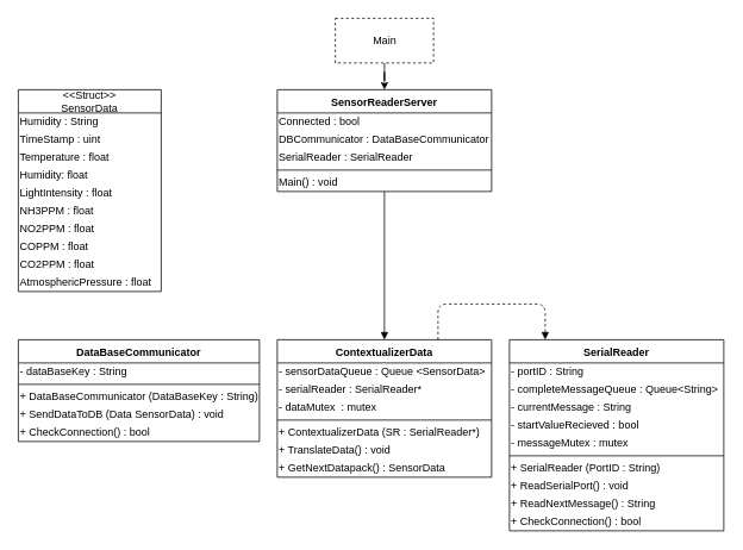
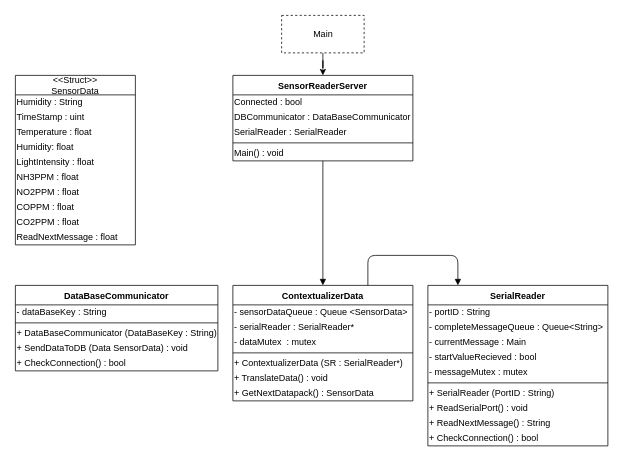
  <mxCell id="0" />
  <mxCell id="1" parent="0" />
  <mxCell id="2" value="&lt;&lt;Struct&gt;&gt;&#10;SensorData" style="swimlane;fontStyle=0;childLayout=stackLayout;horizontal=1;startSize=26;fillColor=none;horizontalStack=0;resizeParent=1;resizeParentMax=0;resizeLast=0;collapsible=1;marginBottom=0;" vertex="1" parent="1"><mxGeometry x="20" y="100" width="160" height="226" as="geometry" /></mxCell>
  <mxCell id="3" value="Humidity : String" style="text;html=1;align=left;verticalAlign=middle;resizable=0;points=[];autosize=1;strokeColor=none;fillColor=none;" vertex="1" parent="2"><mxGeometry y="26" width="160" height="20" as="geometry" /></mxCell>
  <mxCell id="4" value="TimeStamp : uint" style="text;html=1;align=left;verticalAlign=middle;resizable=0;points=[];autosize=1;strokeColor=none;fillColor=none;" vertex="1" parent="2"><mxGeometry y="46" width="160" height="20" as="geometry" /></mxCell>
  <mxCell id="5" value="Temperature : float" style="text;html=1;align=left;verticalAlign=middle;resizable=0;points=[];autosize=1;strokeColor=none;fillColor=none;" vertex="1" parent="2"><mxGeometry y="66" width="160" height="20" as="geometry" /></mxCell>
  <mxCell id="6" value="Humidity: float" style="text;html=1;align=left;verticalAlign=middle;resizable=0;points=[];autosize=1;strokeColor=none;fillColor=none;" vertex="1" parent="2"><mxGeometry y="86" width="160" height="20" as="geometry" /></mxCell>
  <mxCell id="7" value="LightIntensity : float" style="text;html=1;align=left;verticalAlign=middle;resizable=0;points=[];autosize=1;strokeColor=none;fillColor=none;" vertex="1" parent="2"><mxGeometry y="106" width="160" height="20" as="geometry" /></mxCell>
  <mxCell id="8" value="NH3PPM : float" style="text;html=1;align=left;verticalAlign=middle;resizable=0;points=[];autosize=1;strokeColor=none;fillColor=none;" vertex="1" parent="2"><mxGeometry y="126" width="160" height="20" as="geometry" /></mxCell>
  <mxCell id="9" value="&lt;div&gt;&lt;span&gt;NO2PPM : float&lt;/span&gt;&lt;/div&gt;" style="text;html=1;align=left;verticalAlign=middle;resizable=0;points=[];autosize=1;strokeColor=none;fillColor=none;" vertex="1" parent="2"><mxGeometry y="146" width="160" height="20" as="geometry" /></mxCell>
  <mxCell id="10" value="COPPM : float" style="text;html=1;align=left;verticalAlign=middle;resizable=0;points=[];autosize=1;strokeColor=none;fillColor=none;" vertex="1" parent="2"><mxGeometry y="166" width="160" height="20" as="geometry" /></mxCell>
  <mxCell id="11" value="CO2PPM : float" style="text;html=1;align=left;verticalAlign=middle;resizable=0;points=[];autosize=1;strokeColor=none;fillColor=none;" vertex="1" parent="2"><mxGeometry y="186" width="160" height="20" as="geometry" /></mxCell>
- <mxCell id="12" value="AtmosphericPressure : float" style="text;html=1;align=left;verticalAlign=middle;resizable=0;points=[];autosize=1;strokeColor=none;fillColor=none;" vertex="1" parent="2"><mxGeometry y="206" width="160" height="20" as="geometry" /></mxCell>
+ <mxCell id="12" value="ReadNextMessage : float" style="text;html=1;align=left;verticalAlign=middle;resizable=0;points=[];autosize=1;strokeColor=none;fillColor=none;" vertex="1" parent="2"><mxGeometry y="206" width="160" height="20" as="geometry" /></mxCell>
  <mxCell id="13" value="DataBaseCommunicator" style="swimlane;fontStyle=1;align=center;verticalAlign=top;childLayout=stackLayout;horizontal=1;startSize=26;horizontalStack=0;resizeParent=1;resizeParentMax=0;resizeLast=0;collapsible=1;marginBottom=0;" vertex="1" parent="1"><mxGeometry x="20" y="380" width="270" height="114" as="geometry" /></mxCell>
  <mxCell id="14" value="- dataBaseKey : String" style="text;html=1;align=left;verticalAlign=middle;resizable=0;points=[];autosize=1;strokeColor=none;fillColor=none;" vertex="1" parent="13"><mxGeometry y="26" width="270" height="20" as="geometry" /></mxCell>
  <mxCell id="15" value="" style="line;strokeWidth=1;fillColor=none;align=left;verticalAlign=middle;spacingTop=-1;spacingLeft=3;spacingRight=3;rotatable=0;labelPosition=right;points=[];portConstraint=eastwest;" vertex="1" parent="13"><mxGeometry y="46" width="270" height="8" as="geometry" /></mxCell>
  <mxCell id="16" value="+ DataBaseCommunicator (DataBaseKey : String)" style="text;html=1;align=left;verticalAlign=middle;resizable=0;points=[];autosize=1;strokeColor=none;fillColor=none;" vertex="1" parent="13"><mxGeometry y="54" width="270" height="20" as="geometry" /></mxCell>
  <mxCell id="17" value="+ SendDataToDB (Data SensorData) : void" style="text;html=1;align=left;verticalAlign=middle;resizable=0;points=[];autosize=1;strokeColor=none;fillColor=none;" vertex="1" parent="13"><mxGeometry y="74" width="270" height="20" as="geometry" /></mxCell>
  <mxCell id="18" value="+ CheckConnection() : bool" style="text;html=1;align=left;verticalAlign=middle;resizable=0;points=[];autosize=1;strokeColor=none;fillColor=none;" vertex="1" parent="13"><mxGeometry y="94" width="270" height="20" as="geometry" /></mxCell>
  <mxCell id="19" value="SensorReaderServer" style="swimlane;fontStyle=1;align=center;verticalAlign=top;childLayout=stackLayout;horizontal=1;startSize=26;horizontalStack=0;resizeParent=1;resizeParentMax=0;resizeLast=0;collapsible=1;marginBottom=0;" vertex="1" parent="1"><mxGeometry x="310" y="100" width="240" height="114" as="geometry" /></mxCell>
  <mxCell id="20" value="Connected : bool" style="text;html=1;align=left;verticalAlign=middle;resizable=0;points=[];autosize=1;strokeColor=none;fillColor=none;" vertex="1" parent="19"><mxGeometry y="26" width="240" height="20" as="geometry" /></mxCell>
  <mxCell id="21" value="&lt;span style=&quot;&quot;&gt;DBCommunicator : DataBaseCommunicator&lt;/span&gt;" style="text;html=1;align=left;verticalAlign=middle;resizable=0;points=[];autosize=1;strokeColor=none;fillColor=none;" vertex="1" parent="19"><mxGeometry y="46" width="240" height="20" as="geometry" /></mxCell>
  <mxCell id="22" value="SerialReader : SerialReader" style="text;html=1;align=left;verticalAlign=middle;resizable=0;points=[];autosize=1;strokeColor=none;fillColor=none;" vertex="1" parent="19"><mxGeometry y="66" width="240" height="20" as="geometry" /></mxCell>
  <mxCell id="23" value="" style="line;strokeWidth=1;fillColor=none;align=left;verticalAlign=middle;spacingTop=-1;spacingLeft=3;spacingRight=3;rotatable=0;labelPosition=right;points=[];portConstraint=eastwest;" vertex="1" parent="19"><mxGeometry y="86" width="240" height="8" as="geometry" /></mxCell>
  <mxCell id="24" value="Main() : void" style="text;html=1;align=left;verticalAlign=middle;resizable=0;points=[];autosize=1;strokeColor=none;fillColor=none;" vertex="1" parent="19"><mxGeometry y="94" width="240" height="20" as="geometry" /></mxCell>
  <mxCell id="25" value="SerialReader" style="swimlane;fontStyle=1;align=center;verticalAlign=top;childLayout=stackLayout;horizontal=1;startSize=26;horizontalStack=0;resizeParent=1;resizeParentMax=0;resizeLast=0;collapsible=1;marginBottom=0;" vertex="1" parent="1"><mxGeometry x="570" y="380" width="240" height="214" as="geometry" /></mxCell>
  <mxCell id="26" value="- portID : String" style="text;html=1;align=left;verticalAlign=middle;resizable=0;points=[];autosize=1;strokeColor=none;fillColor=none;" vertex="1" parent="25"><mxGeometry y="26" width="240" height="20" as="geometry" /></mxCell>
  <mxCell id="27" value="- completeMessageQueue : Queue&amp;lt;String&amp;gt;" style="text;html=1;align=left;verticalAlign=middle;resizable=0;points=[];autosize=1;strokeColor=none;fillColor=none;" vertex="1" parent="25"><mxGeometry y="46" width="240" height="20" as="geometry" /></mxCell>
- <mxCell id="28" value="- currentMessage : String" style="text;html=1;align=left;verticalAlign=middle;resizable=0;points=[];autosize=1;strokeColor=none;fillColor=none;" vertex="1" parent="25"><mxGeometry y="66" width="240" height="20" as="geometry" /></mxCell>
+ <mxCell id="28" value="- currentMessage : Main" style="text;html=1;align=left;verticalAlign=middle;resizable=0;points=[];autosize=1;strokeColor=none;fillColor=none;" vertex="1" parent="25"><mxGeometry y="66" width="240" height="20" as="geometry" /></mxCell>
  <mxCell id="29" value="- startValueRecieved : bool" style="text;html=1;align=left;verticalAlign=middle;resizable=0;points=[];autosize=1;strokeColor=none;fillColor=none;" vertex="1" parent="25"><mxGeometry y="86" width="240" height="20" as="geometry" /></mxCell>
  <mxCell id="30" value="- messageMutex : mutex" style="text;html=1;align=left;verticalAlign=middle;resizable=0;points=[];autosize=1;strokeColor=none;fillColor=none;" vertex="1" parent="25"><mxGeometry y="106" width="240" height="20" as="geometry" /></mxCell>
  <mxCell id="31" value="" style="line;strokeWidth=1;fillColor=none;align=left;verticalAlign=middle;spacingTop=-1;spacingLeft=3;spacingRight=3;rotatable=0;labelPosition=right;points=[];portConstraint=eastwest;" vertex="1" parent="25"><mxGeometry y="126" width="240" height="8" as="geometry" /></mxCell>
  <mxCell id="32" value="+ SerialReader (PortID : String)" style="text;html=1;align=left;verticalAlign=middle;resizable=0;points=[];autosize=1;strokeColor=none;fillColor=none;" vertex="1" parent="25"><mxGeometry y="134" width="240" height="20" as="geometry" /></mxCell>
  <mxCell id="33" value="+ ReadSerialPort() : void" style="text;html=1;align=left;verticalAlign=middle;resizable=0;points=[];autosize=1;strokeColor=none;fillColor=none;" vertex="1" parent="25"><mxGeometry y="154" width="240" height="20" as="geometry" /></mxCell>
  <mxCell id="34" value="+ ReadNextMessage() : String" style="text;html=1;align=left;verticalAlign=middle;resizable=0;points=[];autosize=1;strokeColor=none;fillColor=none;" vertex="1" parent="25"><mxGeometry y="174" width="240" height="20" as="geometry" /></mxCell>
  <mxCell id="35" value="+ CheckConnection() : bool" style="text;html=1;align=left;verticalAlign=middle;resizable=0;points=[];autosize=1;strokeColor=none;fillColor=none;" vertex="1" parent="25"><mxGeometry y="194" width="240" height="20" as="geometry" /></mxCell>
  <mxCell id="36" value="ContextualizerData" style="swimlane;fontStyle=1;align=center;verticalAlign=top;childLayout=stackLayout;horizontal=1;startSize=26;horizontalStack=0;resizeParent=1;resizeParentMax=0;resizeLast=0;collapsible=1;marginBottom=0;" vertex="1" parent="1"><mxGeometry x="310" y="380" width="240" height="154" as="geometry" /></mxCell>
  <mxCell id="37" value="- sensorDataQueue : Queue &amp;lt;SensorData&amp;gt;" style="text;html=1;align=left;verticalAlign=middle;resizable=0;points=[];autosize=1;strokeColor=none;fillColor=none;" vertex="1" parent="36"><mxGeometry y="26" width="240" height="20" as="geometry" /></mxCell>
  <mxCell id="38" value="- serialReader : SerialReader*" style="text;html=1;align=left;verticalAlign=middle;resizable=0;points=[];autosize=1;strokeColor=none;fillColor=none;" vertex="1" parent="36"><mxGeometry y="46" width="240" height="20" as="geometry" /></mxCell>
  <mxCell id="39" value="- dataMutex&amp;nbsp; : mutex" style="text;html=1;align=left;verticalAlign=middle;resizable=0;points=[];autosize=1;strokeColor=none;fillColor=none;" vertex="1" parent="36"><mxGeometry y="66" width="240" height="20" as="geometry" /></mxCell>
  <mxCell id="40" value="" style="line;strokeWidth=1;fillColor=none;align=left;verticalAlign=middle;spacingTop=-1;spacingLeft=3;spacingRight=3;rotatable=0;labelPosition=right;points=[];portConstraint=eastwest;" vertex="1" parent="36"><mxGeometry y="86" width="240" height="8" as="geometry" /></mxCell>
  <mxCell id="41" value="+ ContextualizerData (SR : SerialReader*)" style="text;html=1;align=left;verticalAlign=middle;resizable=0;points=[];autosize=1;strokeColor=none;fillColor=none;" vertex="1" parent="36"><mxGeometry y="94" width="240" height="20" as="geometry" /></mxCell>
  <mxCell id="42" value="+ TranslateData() : void" style="text;html=1;align=left;verticalAlign=middle;resizable=0;points=[];autosize=1;strokeColor=none;fillColor=none;" vertex="1" parent="36"><mxGeometry y="114" width="240" height="20" as="geometry" /></mxCell>
  <mxCell id="43" value="+ GetNextDatapack() : SensorData" style="text;html=1;align=left;verticalAlign=middle;resizable=0;points=[];autosize=1;strokeColor=none;fillColor=none;" vertex="1" parent="36"><mxGeometry y="134" width="240" height="20" as="geometry" /></mxCell>
  <mxCell id="44" value="" style="endArrow=block;endFill=1;html=1;edgeStyle=orthogonalEdgeStyle;align=left;verticalAlign=top;" edge="1" parent="1" source="19" target="36"><mxGeometry x="-1" relative="1" as="geometry"><mxPoint x="540" y="167" as="sourcePoint" /><mxPoint x="700" y="390" as="targetPoint" /></mxGeometry></mxCell>
- <mxCell id="45" value="" style="endArrow=block;endFill=1;html=1;edgeStyle=orthogonalEdgeStyle;align=left;verticalAlign=top;dashed=1;" edge="1" parent="1" source="36" target="25"><mxGeometry x="-1" relative="1" as="geometry"><mxPoint x="420" y="224" as="sourcePoint" /><mxPoint x="550" y="290" as="targetPoint" /><Array as="points"><mxPoint x="490" y="340" /><mxPoint x="610" y="340" /></Array></mxGeometry></mxCell>
+ <mxCell id="45" value="" style="endArrow=block;endFill=1;html=1;edgeStyle=orthogonalEdgeStyle;align=left;verticalAlign=top;" edge="1" parent="1" source="36" target="25"><mxGeometry x="-1" relative="1" as="geometry"><mxPoint x="420" y="224" as="sourcePoint" /><mxPoint x="550" y="290" as="targetPoint" /><Array as="points"><mxPoint x="490" y="340" /><mxPoint x="610" y="340" /></Array></mxGeometry></mxCell>
  <mxCell id="46" value="" style="edgeStyle=orthogonalEdgeStyle;rounded=0;orthogonalLoop=1;jettySize=auto;html=1;" edge="1" parent="1" source="47" target="19"><mxGeometry relative="1" as="geometry" /></mxCell>
  <mxCell id="47" value="Main" style="html=1;align=center;dashed=1;" vertex="1" parent="1"><mxGeometry x="375" width="110" height="50" as="geometry" y="20" /></mxCell>
